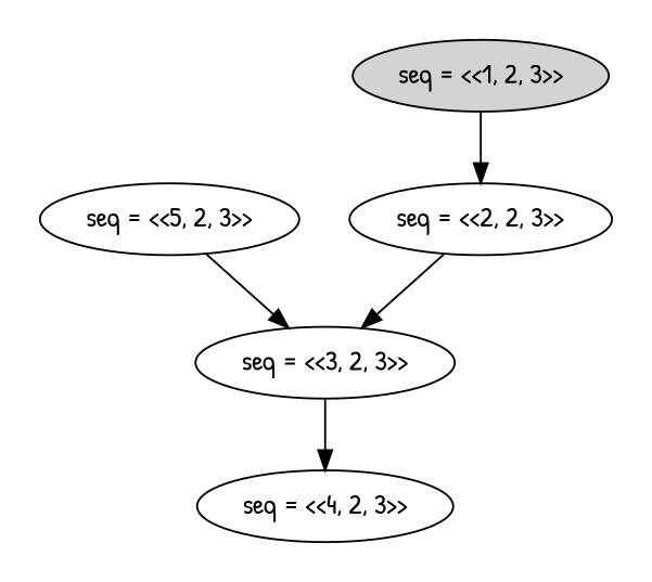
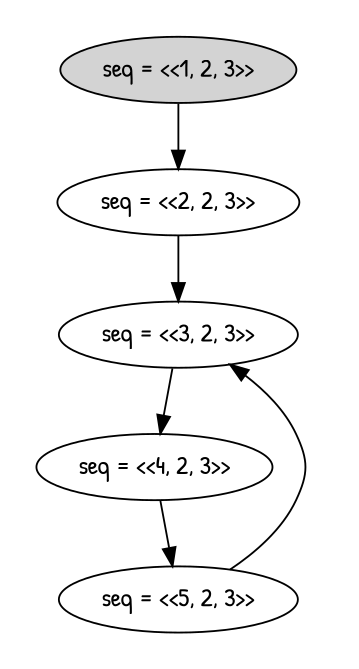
  strict digraph {
    fontname="Patrick Hand"
    nodesep=0.35
    node [fontname="Patrick Hand"]
    edge [color=black fontcolor=black fontname="Patrick Hand"]
    n1 [label="seq = <<1, 2, 3>>" style=filled]
    n2 [label="seq = <<2, 2, 3>>"]
    n3 [label="seq = <<3, 2, 3>>"]
    n4 [label="seq = <<4, 2, 3>>"]
    n5 [label="seq = <<5, 2, 3>>"]
    subgraph cluster_1 {
      color=white
      subgraph sub_2 {
        color=white
        rank=same
        n1
      }
      subgraph sub_3 {
        color=white
        rank=same
        n2
      }
      subgraph sub_4 {
        color=white
        rank=same
        n3
      }
      subgraph sub_5 {
        color=white
        rank=same
        n4
      }
      subgraph sub_6 {
        color=white
        rank=same
        n5
      }
    }
    n1 -> n2
    n2 -> n3
    n3 -> n4
+   n4 -> n5
    n5 -> n3
  }
